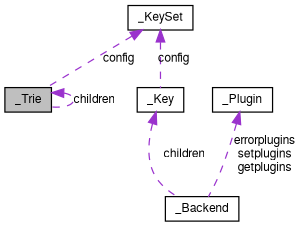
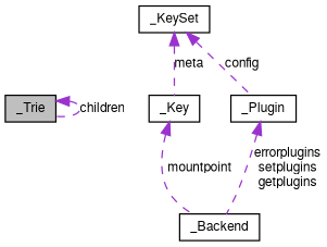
  digraph {
    node [color=black fillcolor=white fontname=FreeSans fontsize=10 shape=record style=filled]
    edge [color=darkorchid3 dir=back fontname=FreeSans fontsize=10 labelfontname=FreeSans labelfontsize=10 style=dashed]
    n1 [fillcolor=grey75 fontcolor=black height=0.2 label=_Trie width=0.4]
    n2 [height=0.2 label=_Backend width=0.4]
    n3 [height=0.2 label=_Key width=0.4]
    n4 [height=0.2 label=_KeySet width=0.4]
    n5 [height=0.2 label=_Plugin width=0.4]
    n1 -> n1 [label=children]
-   n3 -> n2 [label=children]
-   n4 -> n3 [label=config]
-   n4 -> n1 [label=config]
+   n3 -> n2 [label=mountpoint]
+   n4 -> n3 [label=meta]
+   n4 -> n5 [label=config]
    n5 -> n2 [label="errorplugins\nsetplugins\ngetplugins"]
  }
